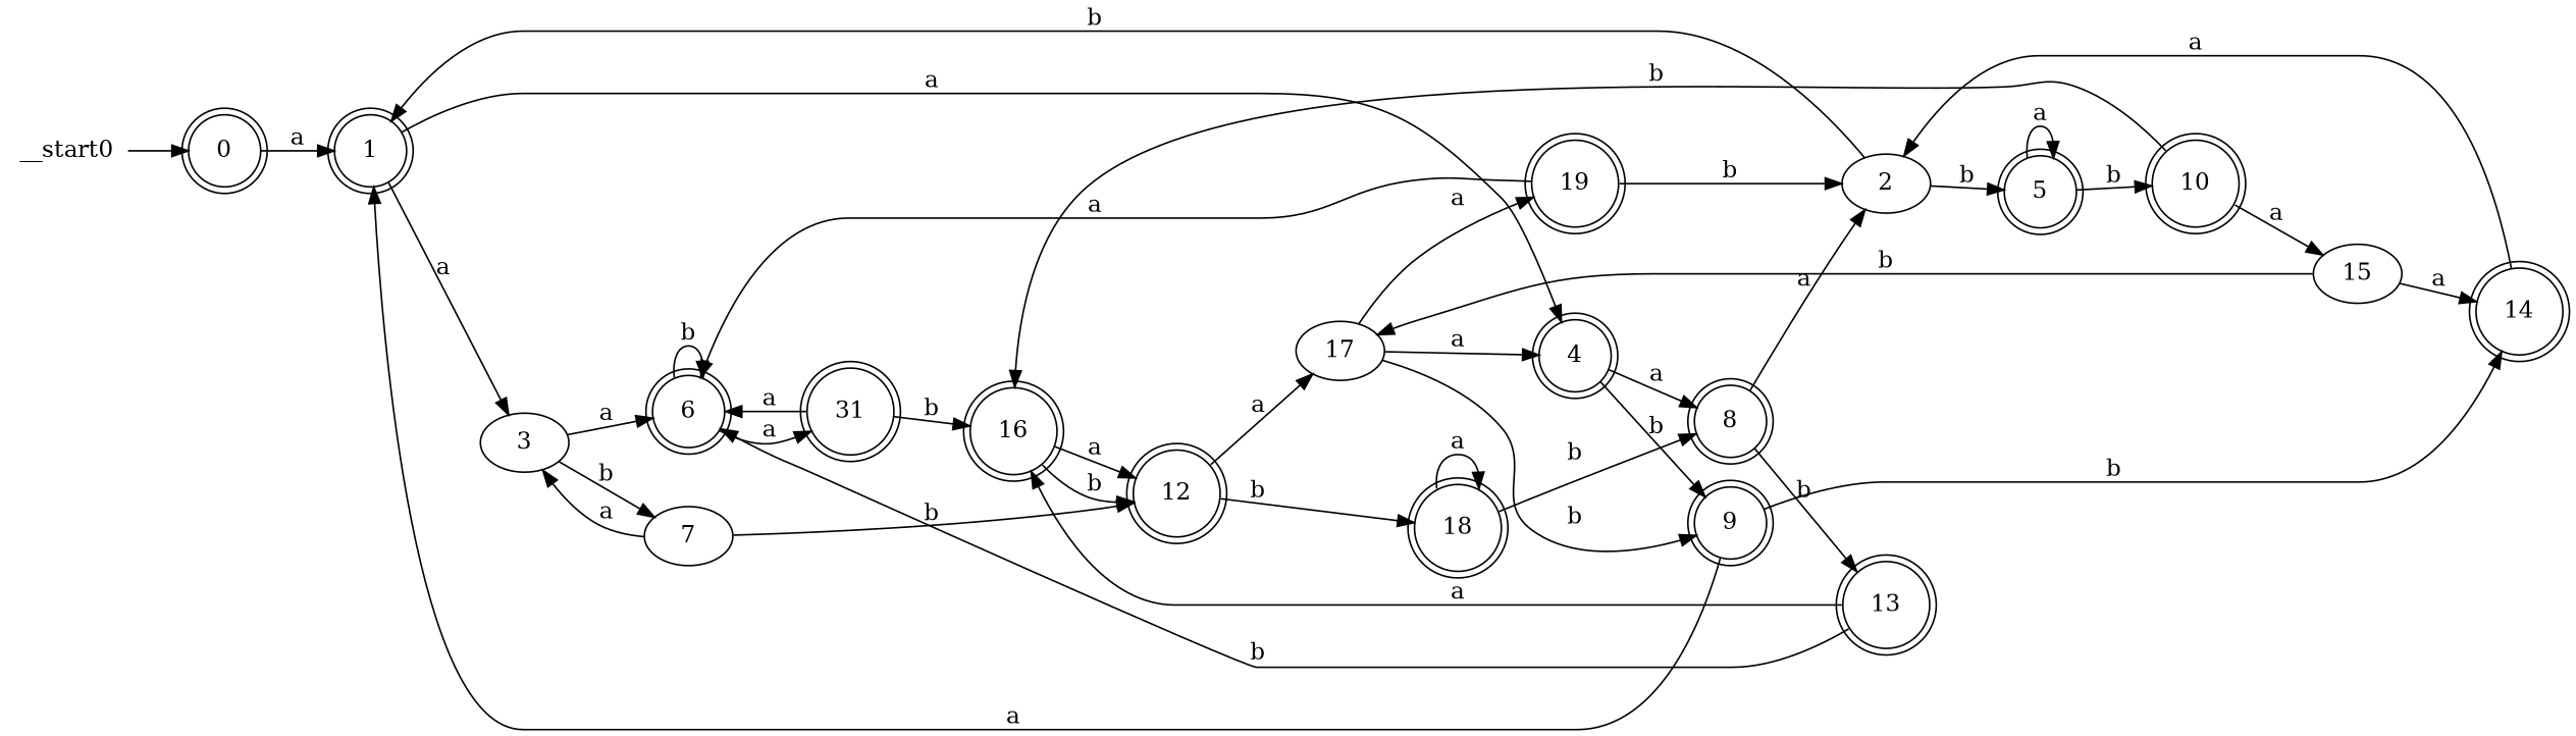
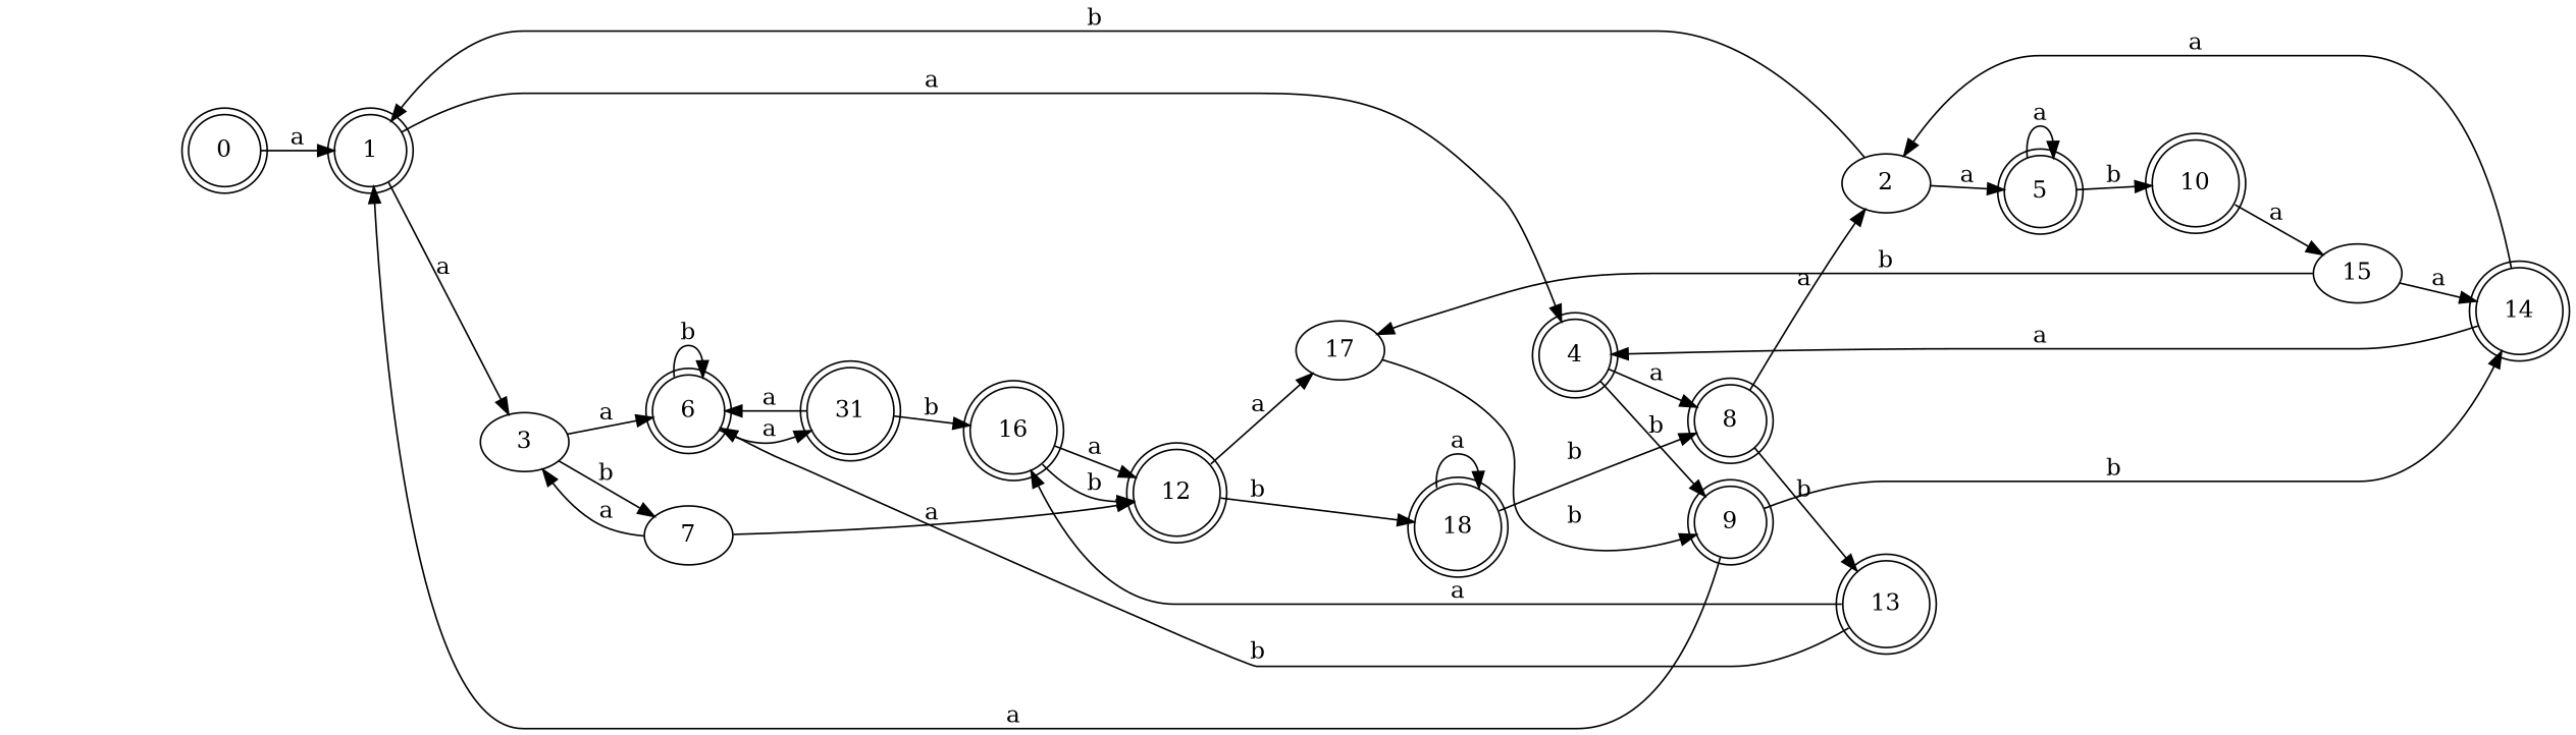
  digraph {
    rankdir=LR
    node [shape=doublecircle]
-   __start0 [shape=none]
    0
    1
    3 [shape=""]
    4
    2 [shape=""]
    5
    6
    7 [shape=""]
    8
    9
    10
    n13 [label=31]
    12
    13
    14
    15 [shape=""]
    16
    17 [shape=""]
    18
-   19
-   __start0 -> 0
    0 -> 1 [label=a]
    1 -> 3 [label=a]
    1 -> 4 [label=a]
    3 -> 6 [label=a]
    3 -> 7 [label=b]
    4 -> 8 [label=a]
    4 -> 9 [label=b]
    2 -> 1 [label=b]
-   2 -> 5 [label=b]
+   2 -> 5 [label=a]
    5 -> 5 [label=a]
    5 -> 10 [label=b]
    6 -> 6 [label=b]
    6 -> n13 [label=a]
    7 -> 3 [label=a]
-   7 -> 12 [label=b]
+   7 -> 12 [label=a]
    8 -> 2 [label=a]
    8 -> 13 [label=b]
    9 -> 1 [label=a]
    9 -> 14 [label=b]
    10 -> 15 [label=a]
-   10 -> 16 [label=b]
    n13 -> 6 [label=a]
    n13 -> 16 [label=b]
    12 -> 17 [label=a]
    12 -> 18 [label=b]
    13 -> 6 [label=b]
    13 -> 16 [label=a]
-   17 -> 4 [label=a]
+   14 -> 4 [label=a]
    14 -> 2 [label=a]
    15 -> 14 [label=a]
    15 -> 17 [label=b]
    16 -> 12 [label=a]
    16 -> 12 [label=b]
    17 -> 9 [label=b]
-   17 -> 19 [label=a]
    18 -> 8 [label=b]
    18 -> 18 [label=a]
-   19 -> 2 [label=b]
-   19 -> 6 [label=a]
  }
